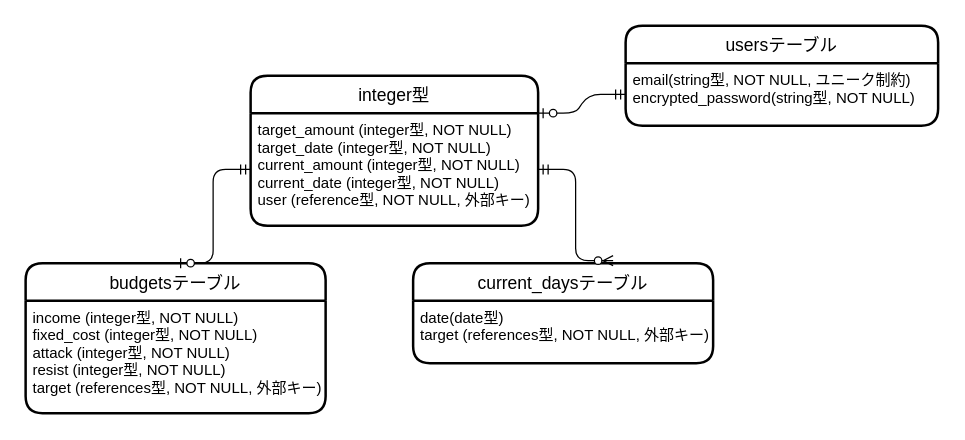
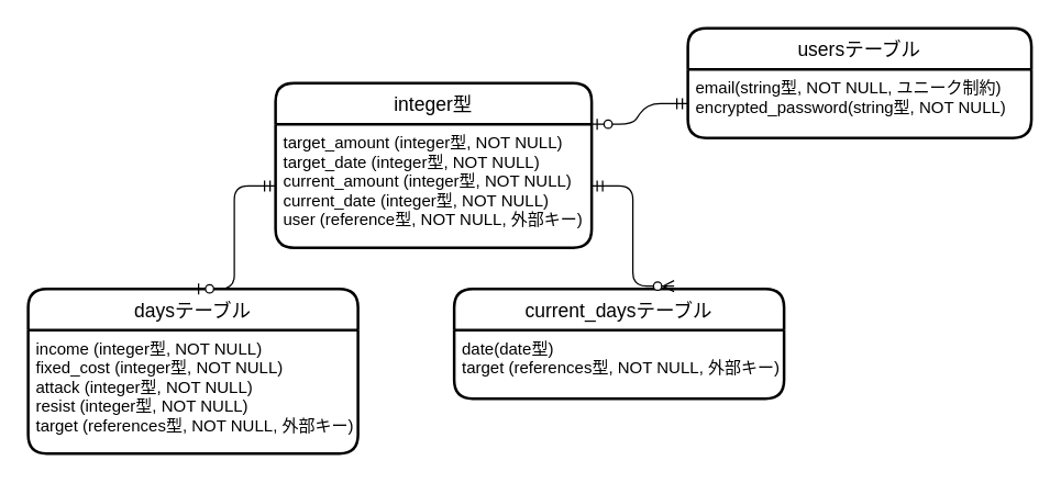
  <mxCell id="0" />
  <mxCell id="1" parent="0" />
  <mxCell id="2" value="integer型" style="swimlane;childLayout=stackLayout;horizontal=1;startSize=30;horizontalStack=0;rounded=1;fontSize=14;fontStyle=0;strokeWidth=2;resizeParent=0;resizeLast=1;shadow=0;dashed=0;align=center;" parent="1" vertex="1"><mxGeometry x="200" y="60" width="230" height="120" as="geometry" /></mxCell>
  <mxCell id="3" value="target_amount (integer型, NOT NULL)&#10;target_date (integer型, NOT NULL)&#10;current_amount (integer型, NOT NULL)&#10;current_date (integer型, NOT NULL)&#10;user (reference型, NOT NULL, 外部キー)" style="align=left;strokeColor=none;fillColor=none;spacingLeft=4;fontSize=12;verticalAlign=top;resizable=0;rotatable=0;part=1;" parent="2" vertex="1"><mxGeometry y="30" width="230" height="90" as="geometry" /></mxCell>
- <mxCell id="4" value="budgetsテーブル" style="swimlane;childLayout=stackLayout;horizontal=1;startSize=30;horizontalStack=0;rounded=1;fontSize=14;fontStyle=0;strokeWidth=2;resizeParent=0;resizeLast=1;shadow=0;dashed=0;align=center;" parent="1" vertex="1"><mxGeometry x="20" y="210" width="240" height="120" as="geometry" /></mxCell>
+ <mxCell id="4" value="daysテーブル" style="swimlane;childLayout=stackLayout;horizontal=1;startSize=30;horizontalStack=0;rounded=1;fontSize=14;fontStyle=0;strokeWidth=2;resizeParent=0;resizeLast=1;shadow=0;dashed=0;align=center;" parent="1" vertex="1"><mxGeometry x="20" y="210" width="240" height="120" as="geometry" /></mxCell>
  <mxCell id="5" value="income (integer型, NOT NULL)&#10;fixed_cost (integer型, NOT NULL)&#10;attack (integer型, NOT NULL)&#10;resist (integer型, NOT NULL)&#10;target (references型, NOT NULL, 外部キー)" style="align=left;strokeColor=none;fillColor=none;spacingLeft=4;fontSize=12;verticalAlign=top;resizable=0;rotatable=0;part=1;" parent="4" vertex="1"><mxGeometry y="30" width="240" height="90" as="geometry" /></mxCell>
  <mxCell id="6" value="current_daysテーブル" style="swimlane;childLayout=stackLayout;horizontal=1;startSize=30;horizontalStack=0;rounded=1;fontSize=14;fontStyle=0;strokeWidth=2;resizeParent=0;resizeLast=1;shadow=0;dashed=0;align=center;" parent="1" vertex="1"><mxGeometry x="330" y="210" width="240" height="80" as="geometry" /></mxCell>
  <mxCell id="7" value="date(date型)&#10;target (references型, NOT NULL, 外部キー)" style="align=left;strokeColor=none;fillColor=none;spacingLeft=4;fontSize=12;verticalAlign=top;resizable=0;rotatable=0;part=1;" parent="6" vertex="1"><mxGeometry y="30" width="240" height="50" as="geometry" /></mxCell>
  <mxCell id="8" value="" style="edgeStyle=entityRelationEdgeStyle;fontSize=12;html=1;endArrow=ERzeroToOne;startArrow=ERmandOne;exitX=0;exitY=0.5;exitDx=0;exitDy=0;entryX=0.5;entryY=0;entryDx=0;entryDy=0;" parent="1" source="3" target="4" edge="1"><mxGeometry width="100" height="100" relative="1" as="geometry"><mxPoint x="30" y="170" as="sourcePoint" /><mxPoint x="130" y="70" as="targetPoint" /></mxGeometry></mxCell>
  <mxCell id="9" value="" style="edgeStyle=entityRelationEdgeStyle;fontSize=12;html=1;endArrow=ERzeroToMany;startArrow=ERmandOne;exitX=1;exitY=0.5;exitDx=0;exitDy=0;" parent="1" source="3" edge="1"><mxGeometry width="100" height="100" relative="1" as="geometry"><mxPoint x="410" y="190" as="sourcePoint" /><mxPoint x="490" y="208" as="targetPoint" /></mxGeometry></mxCell>
  <mxCell id="10" value="usersテーブル" style="swimlane;childLayout=stackLayout;horizontal=1;startSize=30;horizontalStack=0;rounded=1;fontSize=14;fontStyle=0;strokeWidth=2;resizeParent=0;resizeLast=1;shadow=0;dashed=0;align=center;" parent="1" vertex="1"><mxGeometry x="500" y="20" width="250" height="80" as="geometry" /></mxCell>
  <mxCell id="11" value="email(string型, NOT NULL, ユニーク制約)&#10;encrypted_password(string型, NOT NULL)" style="align=left;strokeColor=none;fillColor=none;spacingLeft=4;fontSize=12;verticalAlign=top;resizable=0;rotatable=0;part=1;" parent="10" vertex="1"><mxGeometry y="30" width="250" height="50" as="geometry" /></mxCell>
  <mxCell id="12" value="" style="edgeStyle=entityRelationEdgeStyle;fontSize=12;html=1;endArrow=ERzeroToOne;startArrow=ERmandOne;entryX=1;entryY=0;entryDx=0;entryDy=0;" parent="1" source="11" target="3" edge="1"><mxGeometry width="100" height="100" relative="1" as="geometry"><mxPoint x="520" y="240" as="sourcePoint" /><mxPoint x="620" y="140" as="targetPoint" /></mxGeometry></mxCell>
